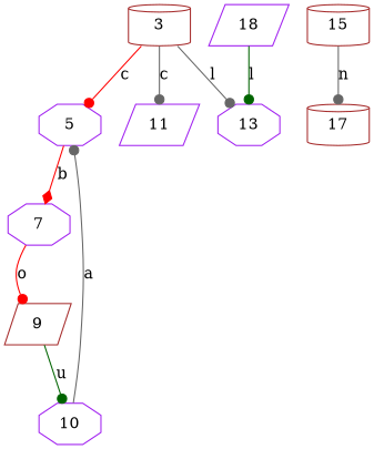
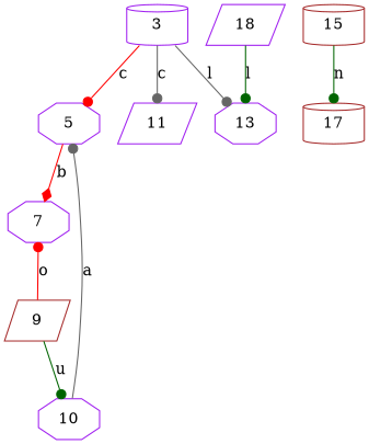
  digraph {
    node [color=purple shape=octagon]
    edge [arrowhead=dot color=gray40]
-   3 [color=brown shape=cylinder]
+   3 [shape=cylinder]
    5
    11 [shape=parallelogram]
    13
    7
    9 [color=brown shape=parallelogram]
    10
    15 [color=brown shape=cylinder]
    17 [color=brown shape=cylinder]
    18 [shape=parallelogram]
    3 -> 5 [color=red label=c]
    3 -> 11 [label=c]
    3 -> 13 [label=l]
    5 -> 7 [arrowhead=diamond color=red label=b]
-   7 -> 9 [color=red label=o]
+   9 -> 7 [color=red label=o]
    9 -> 10 [color=darkgreen label=u]
    10 -> 5 [label=a]
-   15 -> 17 [label=n]
+   15 -> 17 [color=darkgreen label=n]
    18 -> 13 [color=darkgreen label=l]
  }
